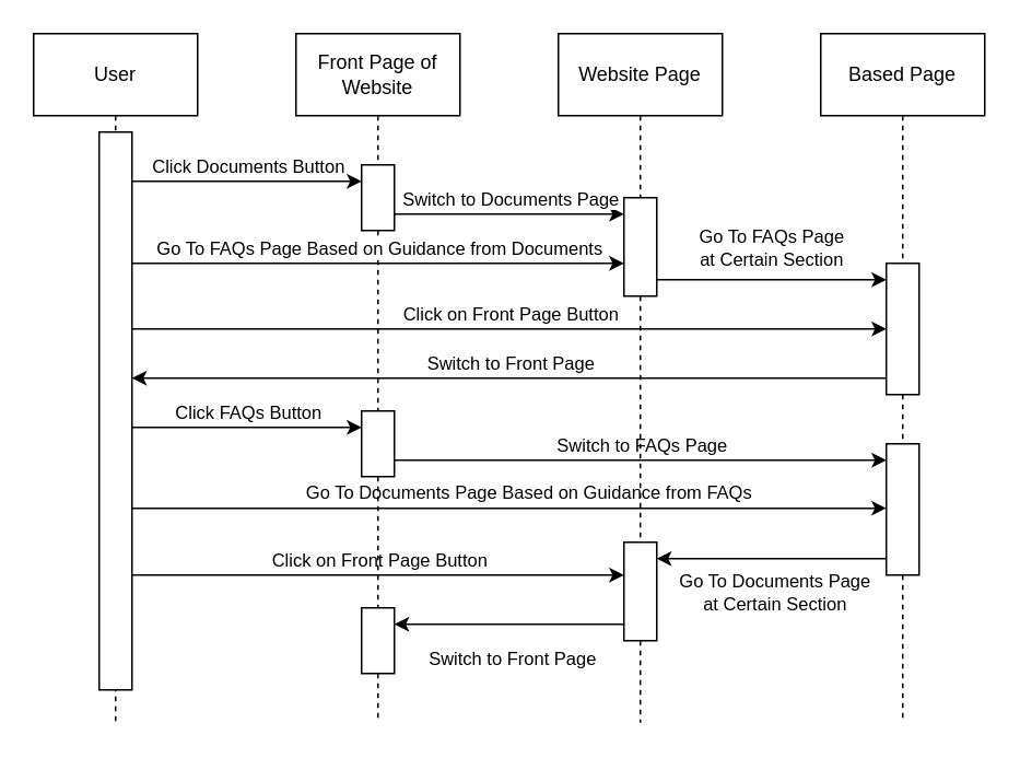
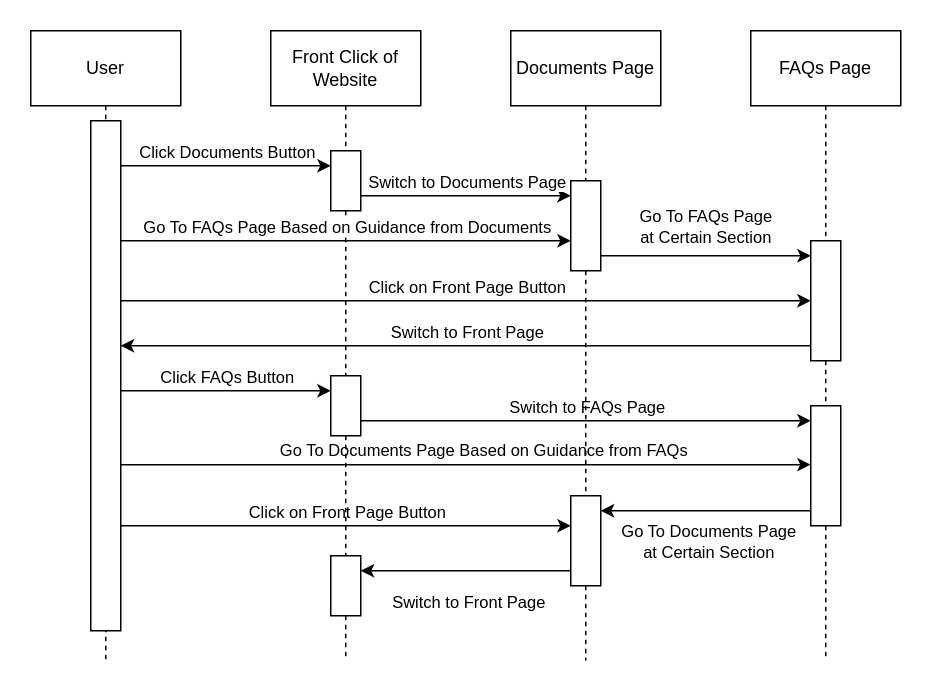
  <mxCell id="0" />
  <mxCell id="1" parent="0" />
  <mxCell id="2" style="edgeStyle=none;html=1;exitX=0.5;exitY=1;exitDx=0;exitDy=0;endArrow=none;endFill=0;dashed=1;" parent="1" source="3" edge="1"><mxGeometry relative="1" as="geometry"><mxPoint x="70" y="440" as="targetPoint" /></mxGeometry></mxCell>
  <mxCell id="3" value="User" style="whiteSpace=wrap;html=1;" parent="1" vertex="1"><mxGeometry x="20" y="20" width="100" height="50" as="geometry" /></mxCell>
  <mxCell id="4" style="edgeStyle=none;html=1;exitX=0.5;exitY=1;exitDx=0;exitDy=0;endArrow=none;endFill=0;dashed=1;" parent="1" source="48" edge="1"><mxGeometry relative="1" as="geometry"><mxPoint x="230" y="440" as="targetPoint" /></mxGeometry></mxCell>
- <mxCell id="5" value="Front Page of Website" style="whiteSpace=wrap;html=1;" parent="1" vertex="1"><mxGeometry x="180" y="20" width="100" height="50" as="geometry" /></mxCell>
+ <mxCell id="5" value="Front Click of Website" style="whiteSpace=wrap;html=1;" parent="1" vertex="1"><mxGeometry x="180" y="20" width="100" height="50" as="geometry" /></mxCell>
  <mxCell id="6" style="edgeStyle=none;html=1;exitX=0.5;exitY=1;exitDx=0;exitDy=0;endArrow=none;endFill=0;dashed=1;" parent="1" source="42" edge="1"><mxGeometry relative="1" as="geometry"><mxPoint x="390" y="440" as="targetPoint" /></mxGeometry></mxCell>
- <mxCell id="7" value="Website Page" style="whiteSpace=wrap;html=1;" parent="1" vertex="1"><mxGeometry x="340" y="20" width="100" height="50" as="geometry" /></mxCell>
+ <mxCell id="7" value="Documents Page" style="whiteSpace=wrap;html=1;" parent="1" vertex="1"><mxGeometry x="340" y="20" width="100" height="50" as="geometry" /></mxCell>
  <mxCell id="8" style="edgeStyle=none;html=1;exitX=0.5;exitY=1;exitDx=0;exitDy=0;endArrow=none;endFill=0;dashed=1;" parent="1" source="36" edge="1"><mxGeometry relative="1" as="geometry"><mxPoint x="550" y="440" as="targetPoint" /></mxGeometry></mxCell>
- <mxCell id="9" value="Based Page" style="whiteSpace=wrap;html=1;" parent="1" vertex="1"><mxGeometry x="500" y="20" width="100" height="50" as="geometry" /></mxCell>
+ <mxCell id="9" value="FAQs Page" style="whiteSpace=wrap;html=1;" parent="1" vertex="1"><mxGeometry x="500" y="20" width="100" height="50" as="geometry" /></mxCell>
  <mxCell id="10" value="" style="whiteSpace=wrap;html=1;" parent="1" vertex="1"><mxGeometry x="60" y="80" width="20" height="340" as="geometry" /></mxCell>
  <mxCell id="11" value="" style="edgeStyle=none;html=1;exitX=0.5;exitY=1;exitDx=0;exitDy=0;endArrow=none;endFill=0;dashed=1;" parent="1" source="5" target="12" edge="1"><mxGeometry relative="1" as="geometry"><mxPoint x="230" y="400" as="targetPoint" /><mxPoint x="230" y="70" as="sourcePoint" /></mxGeometry></mxCell>
  <mxCell id="12" value="" style="whiteSpace=wrap;html=1;" parent="1" vertex="1"><mxGeometry x="220" y="100" width="20" height="40" as="geometry" /></mxCell>
  <mxCell id="13" value="" style="edgeStyle=none;orthogonalLoop=1;jettySize=auto;html=1;entryX=0;entryY=0.25;entryDx=0;entryDy=0;" parent="1" target="12" edge="1"><mxGeometry width="80" relative="1" as="geometry"><mxPoint x="80" y="110" as="sourcePoint" /><mxPoint x="160" y="110" as="targetPoint" /><Array as="points" /></mxGeometry></mxCell>
  <mxCell id="14" value="Click Document&lt;span style=&quot;background-color: light-dark(#ffffff, var(--ge-dark-color, #121212));&quot;&gt;s Button&lt;/span&gt;" style="edgeLabel;html=1;align=center;verticalAlign=middle;resizable=0;points=[];" parent="13" vertex="1" connectable="0"><mxGeometry x="0.135" relative="1" as="geometry"><mxPoint x="-9" y="-10" as="offset" /></mxGeometry></mxCell>
  <mxCell id="15" value="" style="edgeStyle=none;html=1;exitX=0.5;exitY=1;exitDx=0;exitDy=0;endArrow=none;endFill=0;dashed=1;" parent="1" source="7" target="16" edge="1"><mxGeometry relative="1" as="geometry"><mxPoint x="390" y="400" as="targetPoint" /><mxPoint x="390" y="70" as="sourcePoint" /></mxGeometry></mxCell>
  <mxCell id="16" value="" style="whiteSpace=wrap;html=1;" parent="1" vertex="1"><mxGeometry x="380" y="120" width="20" height="60" as="geometry" /></mxCell>
  <mxCell id="17" value="" style="edgeStyle=none;orthogonalLoop=1;jettySize=auto;html=1;entryX=0;entryY=0.25;entryDx=0;entryDy=0;" parent="1" edge="1"><mxGeometry width="80" relative="1" as="geometry"><mxPoint x="240" y="130" as="sourcePoint" /><mxPoint x="380" y="130" as="targetPoint" /><Array as="points" /></mxGeometry></mxCell>
  <mxCell id="18" value="Switch to Documents Page" style="edgeLabel;html=1;align=center;verticalAlign=middle;resizable=0;points=[];" parent="17" vertex="1" connectable="0"><mxGeometry x="0.135" relative="1" as="geometry"><mxPoint x="-9" y="-10" as="offset" /></mxGeometry></mxCell>
  <mxCell id="19" value="" style="edgeStyle=none;html=1;exitX=0.5;exitY=1;exitDx=0;exitDy=0;endArrow=none;endFill=0;dashed=1;" parent="1" source="9" target="20" edge="1"><mxGeometry relative="1" as="geometry"><mxPoint x="550" y="400" as="targetPoint" /><mxPoint x="550" y="70" as="sourcePoint" /></mxGeometry></mxCell>
  <mxCell id="20" value="" style="whiteSpace=wrap;html=1;" parent="1" vertex="1"><mxGeometry x="540" y="160" width="20" height="80" as="geometry" /></mxCell>
  <mxCell id="21" value="" style="edgeStyle=none;html=1;exitX=0.5;exitY=1;exitDx=0;exitDy=0;endArrow=none;endFill=0;dashed=1;" parent="1" source="12" target="22" edge="1"><mxGeometry relative="1" as="geometry"><mxPoint x="230" y="400" as="targetPoint" /><mxPoint x="230" y="140" as="sourcePoint" /></mxGeometry></mxCell>
  <mxCell id="22" value="" style="whiteSpace=wrap;html=1;" parent="1" vertex="1"><mxGeometry x="220" y="250" width="20" height="40" as="geometry" /></mxCell>
  <mxCell id="23" value="" style="edgeStyle=none;orthogonalLoop=1;jettySize=auto;html=1;entryX=0;entryY=0.25;entryDx=0;entryDy=0;" parent="1" edge="1"><mxGeometry width="80" relative="1" as="geometry"><mxPoint x="400" y="170" as="sourcePoint" /><mxPoint x="540" y="170" as="targetPoint" /><Array as="points" /></mxGeometry></mxCell>
  <mxCell id="24" value="Go To FAQs Page&lt;div&gt;at Certain Section&lt;/div&gt;" style="edgeLabel;html=1;align=center;verticalAlign=middle;resizable=0;points=[];" parent="23" vertex="1" connectable="0"><mxGeometry x="0.135" relative="1" as="geometry"><mxPoint x="-10" y="-20" as="offset" /></mxGeometry></mxCell>
  <mxCell id="25" value="" style="edgeStyle=none;orthogonalLoop=1;jettySize=auto;html=1;" parent="1" edge="1"><mxGeometry width="80" relative="1" as="geometry"><mxPoint x="540" y="230" as="sourcePoint" /><mxPoint x="80" y="230" as="targetPoint" /><Array as="points" /></mxGeometry></mxCell>
  <mxCell id="26" value="Switch to Front Page" style="edgeLabel;html=1;align=center;verticalAlign=middle;resizable=0;points=[];" parent="25" vertex="1" connectable="0"><mxGeometry x="0.135" relative="1" as="geometry"><mxPoint x="31" y="-10" as="offset" /></mxGeometry></mxCell>
  <mxCell id="27" value="" style="edgeStyle=none;orthogonalLoop=1;jettySize=auto;html=1;" edge="1" parent="1"><mxGeometry width="80" relative="1" as="geometry"><mxPoint x="80" y="160" as="sourcePoint" /><mxPoint x="380" y="160" as="targetPoint" /><Array as="points" /></mxGeometry></mxCell>
  <mxCell id="28" value="Go To FAQs Page Based on Guidance from Documents" style="edgeLabel;html=1;align=center;verticalAlign=middle;resizable=0;points=[];" vertex="1" connectable="0" parent="27"><mxGeometry x="0.135" relative="1" as="geometry"><mxPoint x="-20" y="-10" as="offset" /></mxGeometry></mxCell>
  <mxCell id="29" value="" style="edgeStyle=none;orthogonalLoop=1;jettySize=auto;html=1;" edge="1" parent="1"><mxGeometry width="80" relative="1" as="geometry"><mxPoint x="80" y="200" as="sourcePoint" /><mxPoint x="540" y="200" as="targetPoint" /><Array as="points" /></mxGeometry></mxCell>
  <mxCell id="30" value="Click on Front Page Button" style="edgeLabel;html=1;align=center;verticalAlign=middle;resizable=0;points=[];" vertex="1" connectable="0" parent="29"><mxGeometry x="0.135" relative="1" as="geometry"><mxPoint x="-31" y="-10" as="offset" /></mxGeometry></mxCell>
  <mxCell id="31" value="" style="edgeStyle=none;orthogonalLoop=1;jettySize=auto;html=1;entryX=0;entryY=0.25;entryDx=0;entryDy=0;" edge="1" parent="1"><mxGeometry width="80" relative="1" as="geometry"><mxPoint x="80" y="260" as="sourcePoint" /><mxPoint x="220" y="260" as="targetPoint" /><Array as="points" /></mxGeometry></mxCell>
  <mxCell id="32" value="Click FAQs&lt;span style=&quot;background-color: light-dark(#ffffff, var(--ge-dark-color, #121212));&quot;&gt;&amp;nbsp;Button&lt;/span&gt;" style="edgeLabel;html=1;align=center;verticalAlign=middle;resizable=0;points=[];" vertex="1" connectable="0" parent="31"><mxGeometry x="0.135" relative="1" as="geometry"><mxPoint x="-9" y="-10" as="offset" /></mxGeometry></mxCell>
  <mxCell id="33" value="" style="edgeStyle=none;orthogonalLoop=1;jettySize=auto;html=1;" edge="1" parent="1"><mxGeometry width="80" relative="1" as="geometry"><mxPoint x="240" y="280" as="sourcePoint" /><mxPoint x="540" y="280" as="targetPoint" /><Array as="points" /></mxGeometry></mxCell>
  <mxCell id="34" value="Switch to FAQs Page" style="edgeLabel;html=1;align=center;verticalAlign=middle;resizable=0;points=[];" vertex="1" connectable="0" parent="33"><mxGeometry x="0.135" relative="1" as="geometry"><mxPoint x="-20" y="-10" as="offset" /></mxGeometry></mxCell>
  <mxCell id="35" value="" style="edgeStyle=none;html=1;exitX=0.5;exitY=1;exitDx=0;exitDy=0;endArrow=none;endFill=0;dashed=1;" edge="1" parent="1" source="20" target="36"><mxGeometry relative="1" as="geometry"><mxPoint x="550" y="400" as="targetPoint" /><mxPoint x="550" y="240" as="sourcePoint" /></mxGeometry></mxCell>
  <mxCell id="36" value="" style="whiteSpace=wrap;html=1;" vertex="1" parent="1"><mxGeometry x="540" y="270" width="20" height="80" as="geometry" /></mxCell>
  <mxCell id="37" value="" style="edgeStyle=none;orthogonalLoop=1;jettySize=auto;html=1;" edge="1" parent="1"><mxGeometry width="80" relative="1" as="geometry"><mxPoint x="80" y="309.29" as="sourcePoint" /><mxPoint x="540" y="309.29" as="targetPoint" /><Array as="points" /></mxGeometry></mxCell>
  <mxCell id="38" value="Go To Documents Page Based on Guidance from FAQs" style="edgeLabel;html=1;align=center;verticalAlign=middle;resizable=0;points=[];" vertex="1" connectable="0" parent="37"><mxGeometry x="0.135" relative="1" as="geometry"><mxPoint x="-20" y="-10" as="offset" /></mxGeometry></mxCell>
  <mxCell id="39" value="" style="edgeStyle=none;orthogonalLoop=1;jettySize=auto;html=1;" edge="1" parent="1"><mxGeometry width="80" relative="1" as="geometry"><mxPoint x="540" y="340" as="sourcePoint" /><mxPoint x="400" y="340" as="targetPoint" /><Array as="points" /></mxGeometry></mxCell>
  <mxCell id="40" value="Go To Documents Page&lt;div&gt;at Certain Section&lt;/div&gt;" style="edgeLabel;html=1;align=center;verticalAlign=middle;resizable=0;points=[];" vertex="1" connectable="0" parent="39"><mxGeometry x="0.135" relative="1" as="geometry"><mxPoint x="10" y="20" as="offset" /></mxGeometry></mxCell>
  <mxCell id="41" value="" style="edgeStyle=none;html=1;exitX=0.5;exitY=1;exitDx=0;exitDy=0;endArrow=none;endFill=0;dashed=1;" edge="1" parent="1" source="16" target="42"><mxGeometry relative="1" as="geometry"><mxPoint x="390" y="400" as="targetPoint" /><mxPoint x="390" y="180" as="sourcePoint" /></mxGeometry></mxCell>
  <mxCell id="42" value="" style="whiteSpace=wrap;html=1;" vertex="1" parent="1"><mxGeometry x="380" y="330" width="20" height="60" as="geometry" /></mxCell>
  <mxCell id="43" value="" style="edgeStyle=none;orthogonalLoop=1;jettySize=auto;html=1;" edge="1" parent="1"><mxGeometry width="80" relative="1" as="geometry"><mxPoint x="80" y="350" as="sourcePoint" /><mxPoint x="380" y="350" as="targetPoint" /><Array as="points" /></mxGeometry></mxCell>
  <mxCell id="44" value="Click on Front Page Button" style="edgeLabel;html=1;align=center;verticalAlign=middle;resizable=0;points=[];" vertex="1" connectable="0" parent="43"><mxGeometry x="0.135" relative="1" as="geometry"><mxPoint x="-20" y="-10" as="offset" /></mxGeometry></mxCell>
  <mxCell id="45" value="" style="edgeStyle=none;orthogonalLoop=1;jettySize=auto;html=1;" edge="1" parent="1"><mxGeometry width="80" relative="1" as="geometry"><mxPoint x="380" y="380" as="sourcePoint" /><mxPoint x="240" y="380" as="targetPoint" /><Array as="points" /></mxGeometry></mxCell>
  <mxCell id="46" value="Switch to Front Page" style="edgeLabel;html=1;align=center;verticalAlign=middle;resizable=0;points=[];" vertex="1" connectable="0" parent="45"><mxGeometry x="0.135" relative="1" as="geometry"><mxPoint x="10" y="20" as="offset" /></mxGeometry></mxCell>
  <mxCell id="47" value="" style="edgeStyle=none;html=1;exitX=0.5;exitY=1;exitDx=0;exitDy=0;endArrow=none;endFill=0;dashed=1;" edge="1" parent="1" source="22" target="48"><mxGeometry relative="1" as="geometry"><mxPoint x="230" y="440" as="targetPoint" /><mxPoint x="230" y="290" as="sourcePoint" /></mxGeometry></mxCell>
  <mxCell id="48" value="" style="whiteSpace=wrap;html=1;" vertex="1" parent="1"><mxGeometry x="220" y="370" width="20" height="40" as="geometry" /></mxCell>
